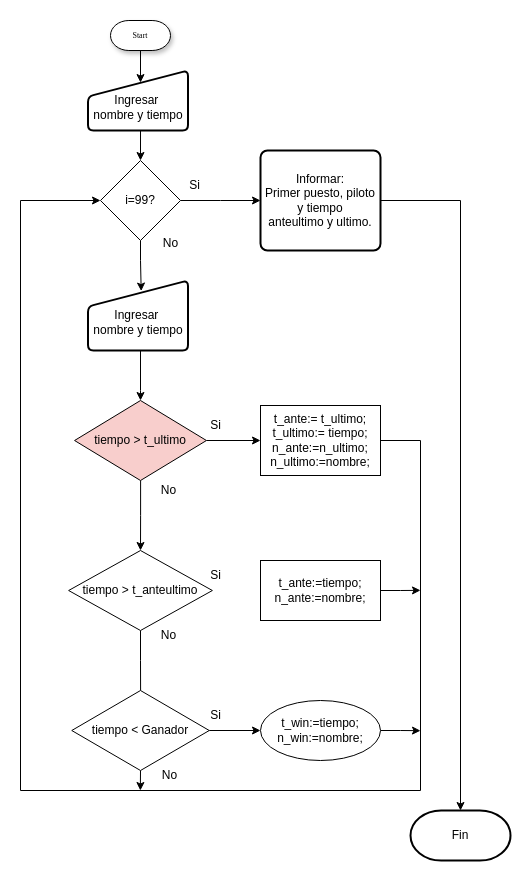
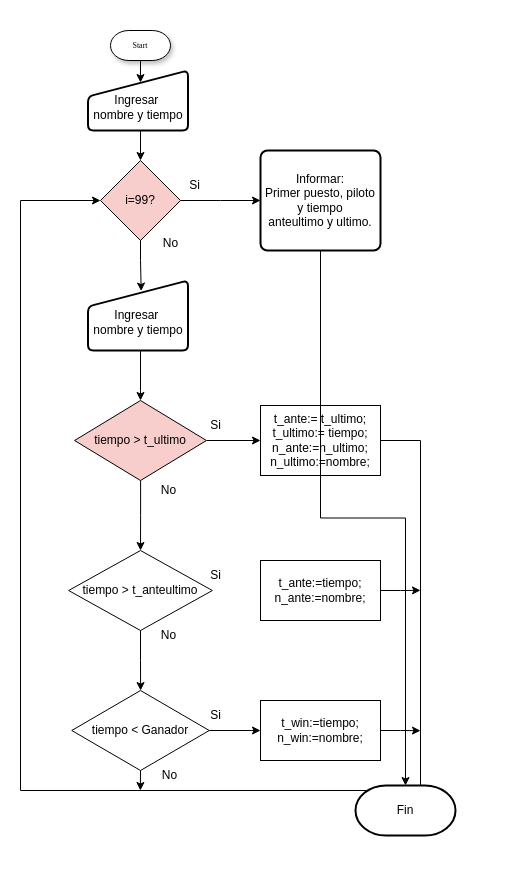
  <mxCell id="0" />
  <mxCell id="1" parent="0" />
  <mxCell id="2" style="edgeStyle=orthogonalEdgeStyle;rounded=0;orthogonalLoop=1;jettySize=auto;html=1;exitX=0.5;exitY=1;exitDx=0;exitDy=0;exitPerimeter=0;entryX=0.525;entryY=0.201;entryDx=0;entryDy=0;entryPerimeter=0;" edge="1" parent="1" source="3" target="25"><mxGeometry relative="1" as="geometry"><Array as="points" /></mxGeometry></mxCell>
- <mxCell id="3" value="Start" style="strokeWidth=1;html=1;shape=mxgraph.flowchart.terminator;whiteSpace=wrap;rounded=0;shadow=1;labelBackgroundColor=none;fontFamily=Verdana;fontSize=8;align=center;" vertex="1" parent="1"><mxGeometry x="110" y="20" width="60" height="30" as="geometry" /></mxCell>
+ <mxCell id="3" value="Start" style="strokeWidth=1;html=1;shape=mxgraph.flowchart.terminator;whiteSpace=wrap;rounded=0;shadow=1;labelBackgroundColor=none;fontFamily=Verdana;fontSize=8;align=center;" vertex="1" parent="1"><mxGeometry x="110" y="30" width="60" height="30" as="geometry" /></mxCell>
  <mxCell id="4" style="edgeStyle=orthogonalEdgeStyle;rounded=0;orthogonalLoop=1;jettySize=auto;html=1;entryX=0.5;entryY=0;entryDx=0;entryDy=0;" edge="1" parent="1" target="7"><mxGeometry relative="1" as="geometry"><mxPoint x="140.029" y="130" as="sourcePoint" /></mxGeometry></mxCell>
  <mxCell id="5" value="" style="edgeStyle=orthogonalEdgeStyle;rounded=0;orthogonalLoop=1;jettySize=auto;html=1;entryX=0.532;entryY=0.151;entryDx=0;entryDy=0;entryPerimeter=0;" edge="1" parent="1" source="7" target="24"><mxGeometry relative="1" as="geometry"><mxPoint x="148.75" y="280" as="targetPoint" /></mxGeometry></mxCell>
  <mxCell id="6" style="edgeStyle=orthogonalEdgeStyle;rounded=0;orthogonalLoop=1;jettySize=auto;html=1;exitX=1;exitY=0.5;exitDx=0;exitDy=0;entryX=0;entryY=0.5;entryDx=0;entryDy=0;" edge="1" parent="1" source="7"><mxGeometry relative="1" as="geometry"><mxPoint x="260" y="200" as="targetPoint" /></mxGeometry></mxCell>
- <mxCell id="7" value="i=99?" style="rhombus;whiteSpace=wrap;html=1;" vertex="1" parent="1"><mxGeometry x="100" y="160" width="80" height="80" as="geometry" /></mxCell>
+ <mxCell id="7" value="i=99?" style="rhombus;whiteSpace=wrap;html=1;fillColor=#f8cecc;" vertex="1" parent="1"><mxGeometry x="100" y="160" width="80" height="80" as="geometry" /></mxCell>
  <mxCell id="8" style="edgeStyle=orthogonalEdgeStyle;rounded=0;orthogonalLoop=1;jettySize=auto;html=1;exitX=0.5;exitY=1;exitDx=0;exitDy=0;" edge="1" parent="1"><mxGeometry relative="1" as="geometry"><mxPoint x="148.75" y="340" as="sourcePoint" /><mxPoint x="148.75" y="340" as="targetPoint" /></mxGeometry></mxCell>
  <mxCell id="9" value="" style="edgeStyle=orthogonalEdgeStyle;rounded=0;orthogonalLoop=1;jettySize=auto;html=1;" edge="1" parent="1" source="11" target="13"><mxGeometry relative="1" as="geometry" /></mxCell>
  <mxCell id="10" value="" style="edgeStyle=orthogonalEdgeStyle;rounded=0;orthogonalLoop=1;jettySize=auto;html=1;" edge="1" parent="1" source="11" target="22"><mxGeometry relative="1" as="geometry" /></mxCell>
  <mxCell id="11" value="tiempo &amp;gt; t_ultimo" style="rhombus;whiteSpace=wrap;html=1;fillColor=#f8cecc;" vertex="1" parent="1"><mxGeometry x="74.07" y="400" width="131.88" height="80" as="geometry" /></mxCell>
- <mxCell id="12" value="" style="edgeStyle=orthogonalEdgeStyle;rounded=0;orthogonalLoop=1;jettySize=auto;html=1;endArrow=none;" edge="1" parent="1" source="13" target="17"><mxGeometry relative="1" as="geometry" /></mxCell>
+ <mxCell id="12" value="" style="edgeStyle=orthogonalEdgeStyle;rounded=0;orthogonalLoop=1;jettySize=auto;html=1;" edge="1" parent="1" source="13" target="17"><mxGeometry relative="1" as="geometry" /></mxCell>
  <mxCell id="13" value="tiempo &amp;gt; t_anteultimo" style="rhombus;whiteSpace=wrap;html=1;" vertex="1" parent="1"><mxGeometry x="68.13" y="550" width="143.75" height="80" as="geometry" /></mxCell>
  <mxCell id="14" value="No" style="text;html=1;align=center;verticalAlign=middle;resizable=0;points=[];autosize=1;strokeColor=none;fillColor=none;" vertex="1" parent="1"><mxGeometry x="147.5" y="475" width="40" height="30" as="geometry" /></mxCell>
  <mxCell id="15" style="edgeStyle=orthogonalEdgeStyle;rounded=0;orthogonalLoop=1;jettySize=auto;html=1;exitX=0.5;exitY=1;exitDx=0;exitDy=0;" edge="1" parent="1" source="17"><mxGeometry relative="1" as="geometry"><mxPoint x="139.857" y="790" as="targetPoint" /></mxGeometry></mxCell>
  <mxCell id="16" value="" style="edgeStyle=orthogonalEdgeStyle;rounded=0;orthogonalLoop=1;jettySize=auto;html=1;" edge="1" parent="1" source="17" target="33"><mxGeometry relative="1" as="geometry" /></mxCell>
  <mxCell id="17" value="tiempo &amp;lt; Ganador" style="rhombus;whiteSpace=wrap;html=1;" vertex="1" parent="1"><mxGeometry x="71.25" y="690" width="137.5" height="80" as="geometry" /></mxCell>
  <mxCell id="18" value="No" style="text;html=1;align=center;verticalAlign=middle;resizable=0;points=[];autosize=1;strokeColor=none;fillColor=none;" vertex="1" parent="1"><mxGeometry x="147.5" y="620" width="40" height="30" as="geometry" /></mxCell>
  <mxCell id="19" value="No" style="text;html=1;align=center;verticalAlign=middle;resizable=0;points=[];autosize=1;strokeColor=none;fillColor=none;" vertex="1" parent="1"><mxGeometry x="150" y="228" width="40" height="30" as="geometry" /></mxCell>
  <mxCell id="20" value="Si" style="text;html=1;align=center;verticalAlign=middle;resizable=0;points=[];autosize=1;strokeColor=none;fillColor=none;" vertex="1" parent="1"><mxGeometry x="178.75" y="170" width="30" height="30" as="geometry" /></mxCell>
  <mxCell id="21" style="edgeStyle=orthogonalEdgeStyle;rounded=0;orthogonalLoop=1;jettySize=auto;html=1;entryX=0;entryY=0.5;entryDx=0;entryDy=0;" edge="1" parent="1" source="22" target="7"><mxGeometry relative="1" as="geometry"><mxPoint x="140" y="780" as="targetPoint" /><Array as="points"><mxPoint x="420" y="440" /><mxPoint x="420" y="790" /><mxPoint x="20" y="790" /><mxPoint x="20" y="200" /></Array></mxGeometry></mxCell>
  <mxCell id="22" value="t_ante:= t_ultimo;&lt;br&gt;t_ultimo:= tiempo;&lt;br&gt;n_ante:=n_ultimo;&lt;br&gt;n_ultimo:=nombre;" style="whiteSpace=wrap;html=1;" vertex="1" parent="1"><mxGeometry x="260" y="405" width="120" height="70" as="geometry" /></mxCell>
  <mxCell id="23" value="" style="edgeStyle=orthogonalEdgeStyle;rounded=0;orthogonalLoop=1;jettySize=auto;html=1;" edge="1" parent="1" source="24" target="11"><mxGeometry relative="1" as="geometry"><mxPoint x="140" y="390" as="targetPoint" /><Array as="points"><mxPoint x="140" y="390" /><mxPoint x="140" y="390" /></Array></mxGeometry></mxCell>
  <mxCell id="24" value="&lt;div&gt;&lt;br&gt;&lt;/div&gt;&lt;div&gt;Ingresar&amp;nbsp;&lt;/div&gt;&lt;div&gt;&lt;span style=&quot;background-color: initial;&quot;&gt;nombre y&amp;nbsp;&lt;/span&gt;&lt;span style=&quot;background-color: initial;&quot;&gt;tiempo&lt;/span&gt;&lt;/div&gt;" style="html=1;strokeWidth=2;shape=manualInput;whiteSpace=wrap;rounded=1;size=26;arcSize=11;" vertex="1" parent="1"><mxGeometry x="87.5" y="280" width="100" height="70" as="geometry" /></mxCell>
  <mxCell id="25" value="&lt;div&gt;&lt;br&gt;&lt;/div&gt;&lt;div&gt;Ingresar&amp;nbsp;&lt;/div&gt;&lt;div&gt;&lt;span style=&quot;background-color: initial;&quot;&gt;nombre y&amp;nbsp;&lt;/span&gt;&lt;span style=&quot;background-color: initial;&quot;&gt;tiempo&lt;/span&gt;&lt;/div&gt;" style="html=1;strokeWidth=2;shape=manualInput;whiteSpace=wrap;rounded=1;size=26;arcSize=11;" vertex="1" parent="1"><mxGeometry x="87.5" y="70" width="100" height="60" as="geometry" /></mxCell>
  <mxCell id="26" style="edgeStyle=orthogonalEdgeStyle;rounded=0;orthogonalLoop=1;jettySize=auto;html=1;" edge="1" parent="1" source="27" target="34"><mxGeometry relative="1" as="geometry" /></mxCell>
  <mxCell id="27" value="Informar:&lt;br style=&quot;&quot;&gt;&lt;span style=&quot;&quot;&gt;Primer puesto, piloto y tiempo&lt;/span&gt;&lt;br style=&quot;&quot;&gt;&lt;div style=&quot;&quot;&gt;&lt;span style=&quot;background-color: initial;&quot;&gt;anteultimo y ultimo.&lt;/span&gt;&lt;/div&gt;" style="rounded=1;whiteSpace=wrap;html=1;absoluteArcSize=1;arcSize=14;strokeWidth=2;align=center;" vertex="1" parent="1"><mxGeometry x="260" y="150" width="120" height="100" as="geometry" /></mxCell>
  <mxCell id="28" value="Si" style="text;html=1;align=center;verticalAlign=middle;resizable=0;points=[];autosize=1;strokeColor=none;fillColor=none;" vertex="1" parent="1"><mxGeometry x="200" y="410" width="30" height="30" as="geometry" /></mxCell>
  <mxCell id="29" value="Si" style="text;html=1;align=center;verticalAlign=middle;resizable=0;points=[];autosize=1;strokeColor=none;fillColor=none;" vertex="1" parent="1"><mxGeometry x="200" y="560" width="30" height="30" as="geometry" /></mxCell>
  <mxCell id="30" style="edgeStyle=orthogonalEdgeStyle;rounded=0;orthogonalLoop=1;jettySize=auto;html=1;exitX=1;exitY=0.5;exitDx=0;exitDy=0;" edge="1" parent="1" source="31"><mxGeometry relative="1" as="geometry"><mxPoint x="420" y="589.857" as="targetPoint" /></mxGeometry></mxCell>
  <mxCell id="31" value="t_ante:=tiempo;&lt;br&gt;n_ante:=nombre;" style="whiteSpace=wrap;html=1;" vertex="1" parent="1"><mxGeometry x="260.005" y="560" width="120" height="60" as="geometry" /></mxCell>
  <mxCell id="32" style="edgeStyle=orthogonalEdgeStyle;rounded=0;orthogonalLoop=1;jettySize=auto;html=1;exitX=1;exitY=0.5;exitDx=0;exitDy=0;" edge="1" parent="1" source="33"><mxGeometry relative="1" as="geometry"><mxPoint x="420" y="730.167" as="targetPoint" /></mxGeometry></mxCell>
- <mxCell id="33" value="t_win:=tiempo;&lt;br&gt;n_win:=nombre;" style="ellipse;whiteSpace=wrap;html=1;" vertex="1" parent="1"><mxGeometry x="260" y="700" width="120" height="60" as="geometry" /></mxCell>
- <mxCell id="34" value="Fin" style="strokeWidth=2;html=1;shape=mxgraph.flowchart.terminator;whiteSpace=wrap;" vertex="1" parent="1"><mxGeometry x="410" y="810" width="100" height="50" as="geometry" /></mxCell>
+ <mxCell id="33" value="t_win:=tiempo;&lt;br&gt;n_win:=nombre;" style="whiteSpace=wrap;html=1;" vertex="1" parent="1"><mxGeometry x="260" y="700" width="120" height="60" as="geometry" /></mxCell>
+ <mxCell id="34" value="Fin" style="strokeWidth=2;html=1;shape=mxgraph.flowchart.terminator;whiteSpace=wrap;" vertex="1" parent="1"><mxGeometry x="355" y="785" width="100" height="50" as="geometry" /></mxCell>
  <mxCell id="35" value="Si" style="text;html=1;align=center;verticalAlign=middle;resizable=0;points=[];autosize=1;strokeColor=none;fillColor=none;" vertex="1" parent="1"><mxGeometry x="200" y="700" width="30" height="30" as="geometry" /></mxCell>
  <mxCell id="36" value="No" style="text;html=1;align=center;verticalAlign=middle;resizable=0;points=[];autosize=1;strokeColor=none;fillColor=none;" vertex="1" parent="1"><mxGeometry x="148.75" y="760" width="40" height="30" as="geometry" /></mxCell>
